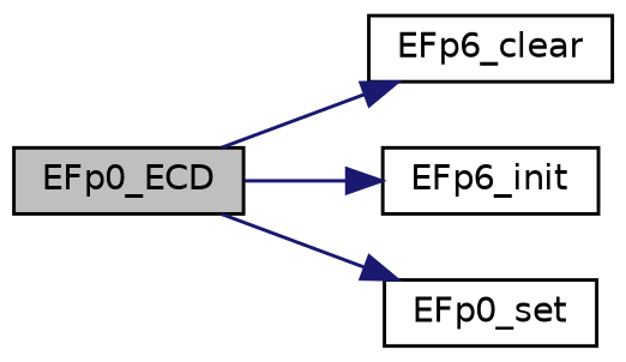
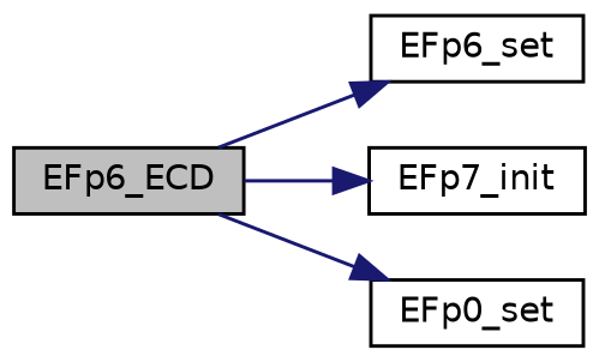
  digraph {
    rankdir=LR
    node [color=black fillcolor=white fontname=Helvetica fontsize=10 shape=record style=filled]
    edge [color=midnightblue fontname=Helvetica fontsize=10 labelfontname=Helvetica labelfontsize=10 style=solid]
-   n1 [fillcolor=grey75 fontcolor=black height=0.2 label=EFp0_ECD width=0.4]
-   n2 [height=0.2 label=EFp6_clear width=0.4]
-   n3 [height=0.2 label=EFp6_init width=0.4]
+   n1 [fillcolor=grey75 fontcolor=black height=0.2 label=EFp6_ECD width=0.4]
+   n2 [height=0.2 label=EFp6_set width=0.4]
+   n3 [height=0.2 label=EFp7_init width=0.4]
    n4 [height=0.2 label=EFp0_set width=0.4]
    n1 -> n2
    n1 -> n3
    n1 -> n4
  }
